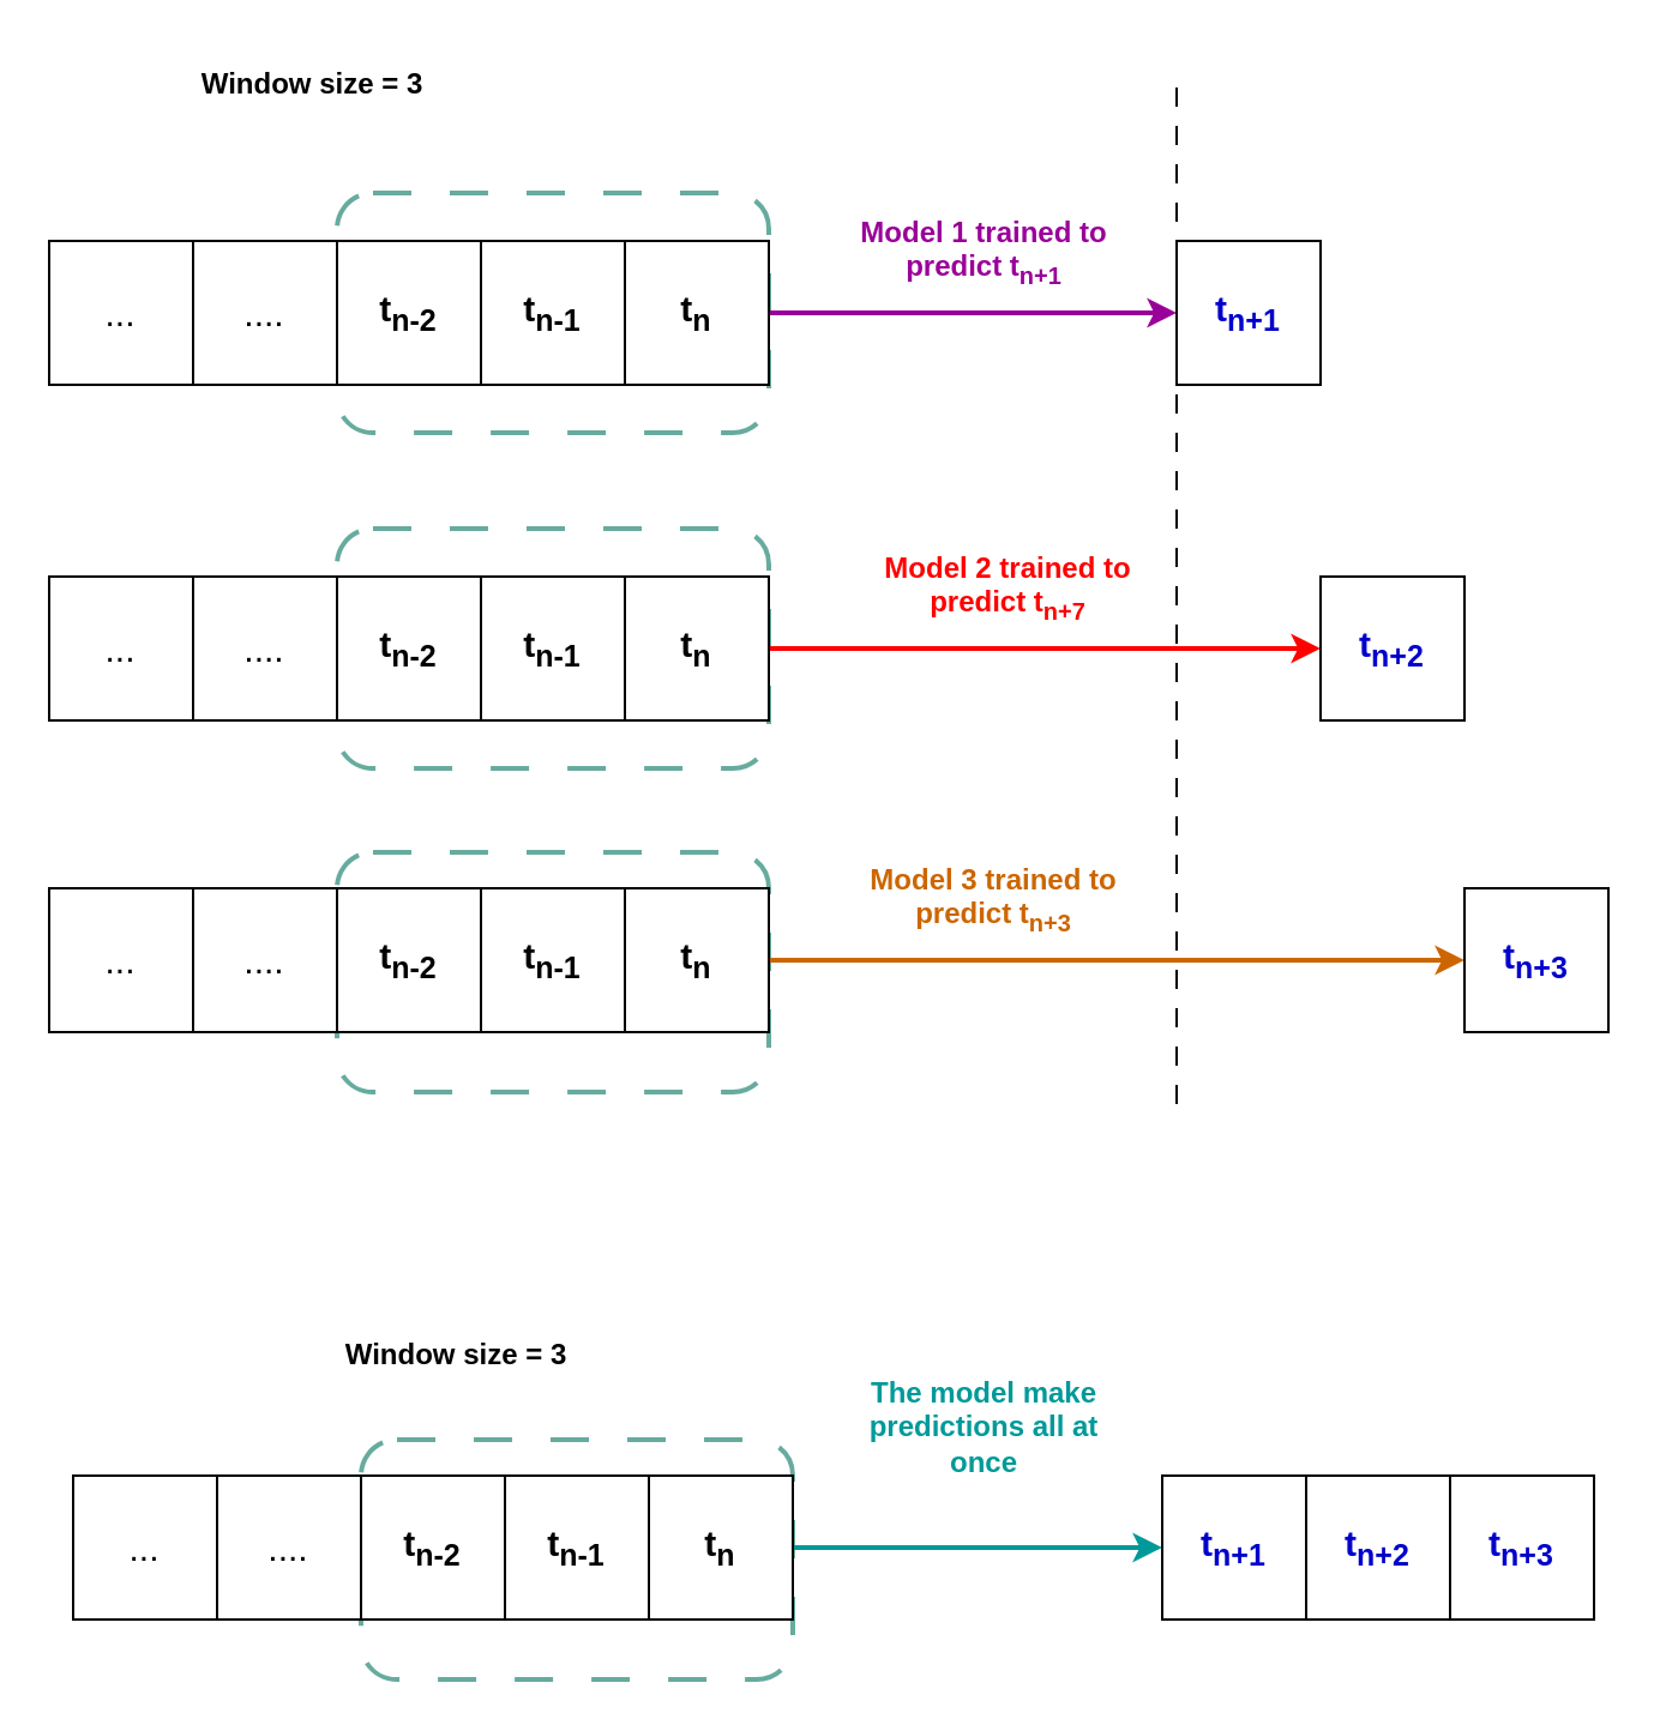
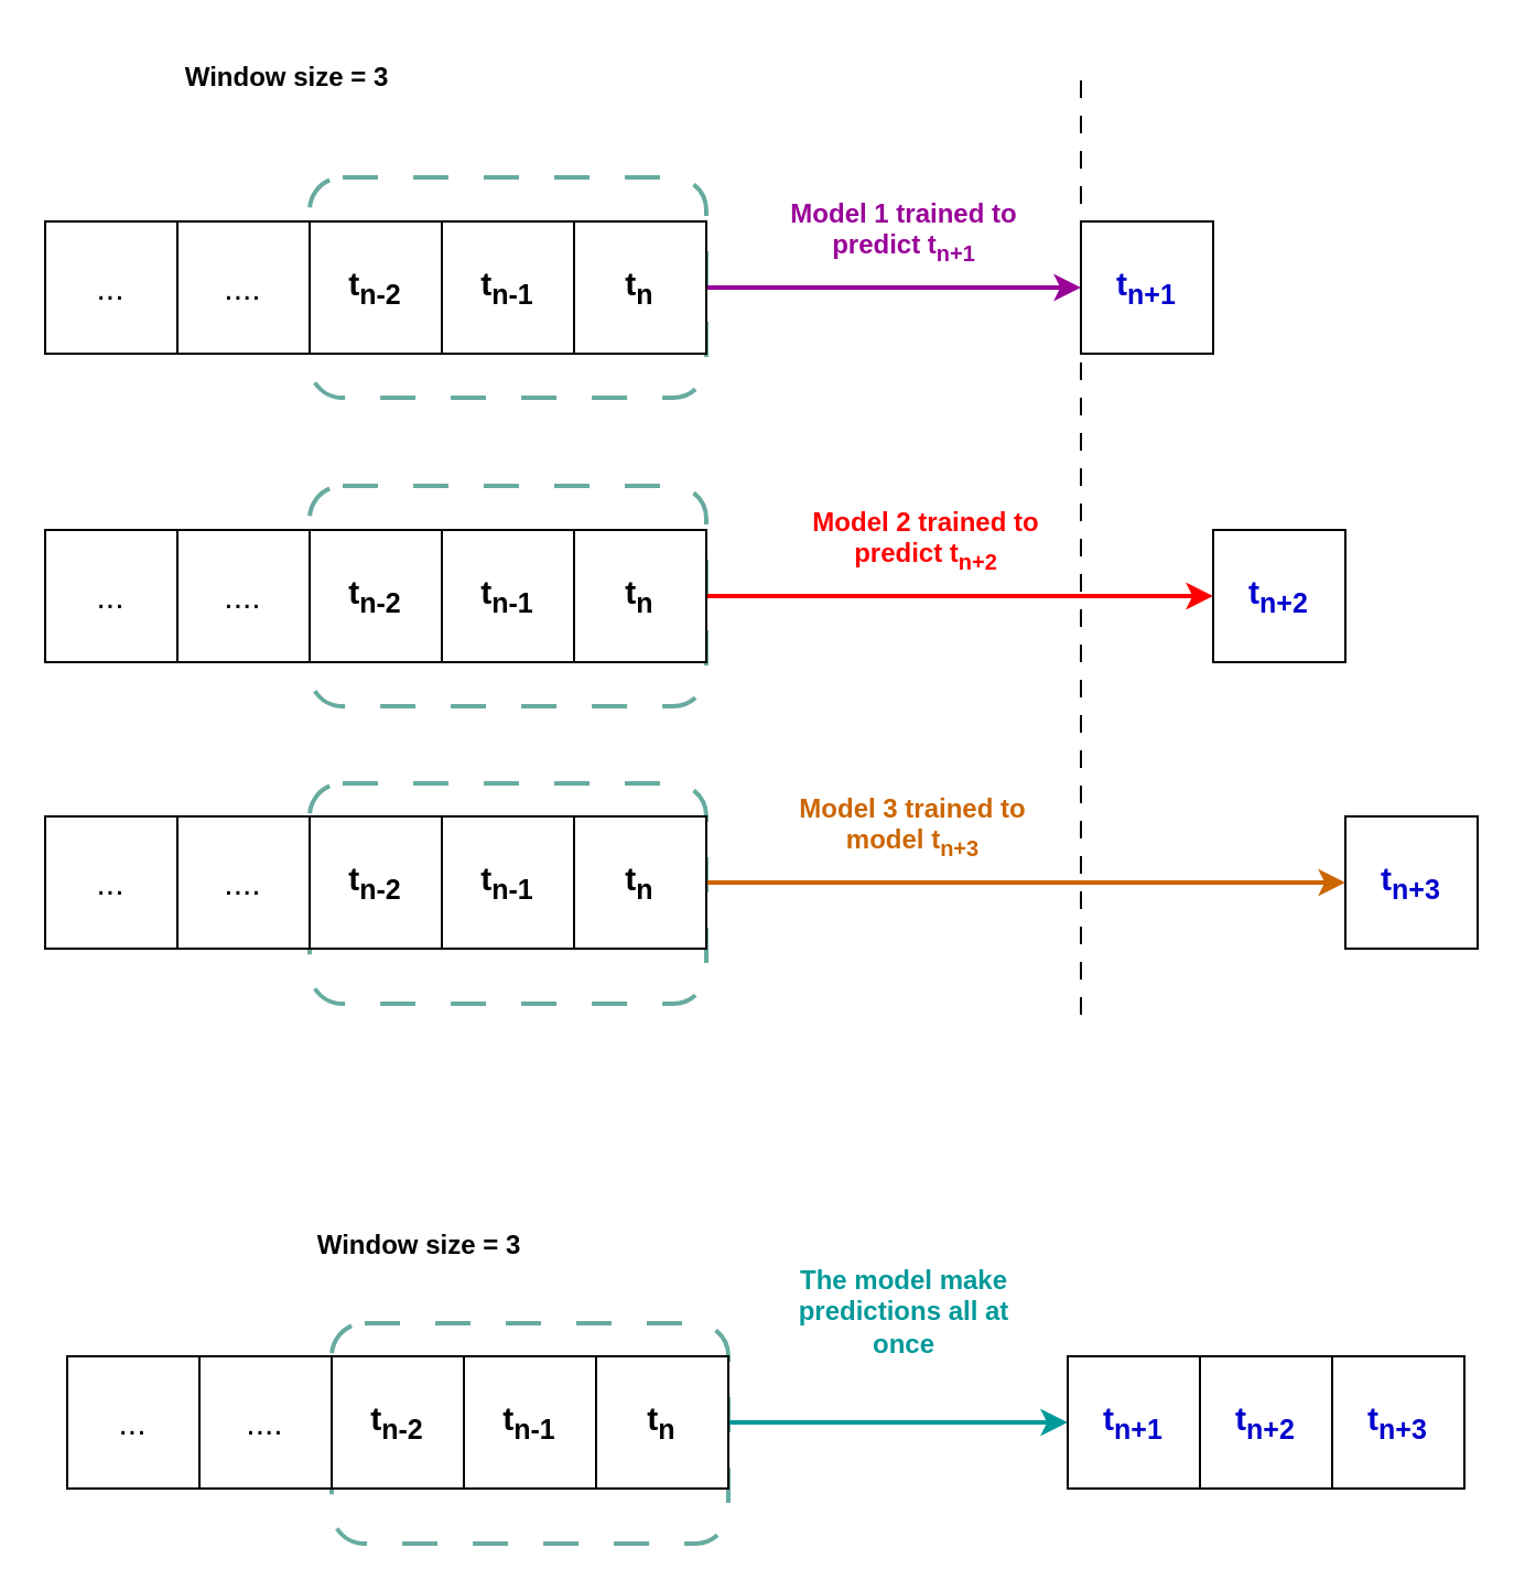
  <mxCell id="0" />
  <mxCell id="1" parent="0" />
  <mxCell id="2" value="" style="rounded=1;whiteSpace=wrap;html=1;dashed=1;dashPattern=8 8;strokeColor=#67AB9F;strokeWidth=2;" vertex="1" parent="1"><mxGeometry x="140" y="355" width="180" height="100" as="geometry" /></mxCell>
  <mxCell id="3" value="" style="rounded=1;whiteSpace=wrap;html=1;dashed=1;dashPattern=8 8;strokeColor=#67AB9F;strokeWidth=2;" vertex="1" parent="1"><mxGeometry x="140" y="220" width="180" height="100" as="geometry" /></mxCell>
  <mxCell id="4" value="" style="rounded=1;whiteSpace=wrap;html=1;dashed=1;dashPattern=8 8;strokeColor=#67AB9F;strokeWidth=2;" vertex="1" parent="1"><mxGeometry x="140" y="80" width="180" height="100" as="geometry" /></mxCell>
  <mxCell id="5" value="&lt;span style=&quot;font-size: 15px;&quot;&gt;...&lt;/span&gt;" style="whiteSpace=wrap;html=1;aspect=fixed;" vertex="1" parent="1"><mxGeometry x="20" y="100" width="60" height="60" as="geometry" /></mxCell>
  <mxCell id="6" value="&lt;span style=&quot;font-size: 15px;&quot;&gt;....&lt;/span&gt;" style="whiteSpace=wrap;html=1;aspect=fixed;" vertex="1" parent="1"><mxGeometry x="80" y="100" width="60" height="60" as="geometry" /></mxCell>
  <mxCell id="7" value="&lt;font style=&quot;font-size: 15px;&quot;&gt;&lt;b&gt;t&lt;sub style=&quot;&quot;&gt;n-2&lt;/sub&gt;&lt;/b&gt;&lt;/font&gt;" style="whiteSpace=wrap;html=1;aspect=fixed;" vertex="1" parent="1"><mxGeometry x="140" y="100" width="60" height="60" as="geometry" /></mxCell>
  <mxCell id="8" style="edgeStyle=orthogonalEdgeStyle;rounded=0;orthogonalLoop=1;jettySize=auto;html=1;entryX=0;entryY=0.5;entryDx=0;entryDy=0;strokeColor=#990099;strokeWidth=2;" edge="1" parent="1" source="9" target="11"><mxGeometry relative="1" as="geometry" /></mxCell>
  <mxCell id="9" value="&lt;font style=&quot;font-size: 15px;&quot;&gt;&lt;b&gt;t&lt;sub style=&quot;&quot;&gt;n&lt;/sub&gt;&lt;/b&gt;&lt;/font&gt;" style="whiteSpace=wrap;html=1;aspect=fixed;" vertex="1" parent="1"><mxGeometry x="260" y="100" width="60" height="60" as="geometry" /></mxCell>
  <mxCell id="10" value="&lt;font style=&quot;font-size: 15px;&quot;&gt;&lt;b&gt;t&lt;sub style=&quot;&quot;&gt;n-1&lt;/sub&gt;&lt;/b&gt;&lt;/font&gt;" style="whiteSpace=wrap;html=1;aspect=fixed;" vertex="1" parent="1"><mxGeometry x="200" y="100" width="60" height="60" as="geometry" /></mxCell>
  <mxCell id="11" value="&lt;font style=&quot;font-size: 15px; color: rgb(0, 0, 204);&quot;&gt;&lt;b style=&quot;&quot;&gt;t&lt;sub style=&quot;&quot;&gt;n+1&lt;/sub&gt;&lt;/b&gt;&lt;/font&gt;" style="whiteSpace=wrap;html=1;aspect=fixed;" vertex="1" parent="1"><mxGeometry x="490" y="100" width="60" height="60" as="geometry" /></mxCell>
  <mxCell id="12" value="&lt;font style=&quot;color: rgb(153, 0, 153);&quot;&gt;&lt;b style=&quot;&quot;&gt;Model 1 trained to&lt;/b&gt;&lt;/font&gt;&lt;div&gt;&lt;font style=&quot;color: rgb(153, 0, 153);&quot;&gt;&lt;b style=&quot;&quot;&gt;predict t&lt;sub style=&quot;&quot;&gt;n+1&lt;/sub&gt;&lt;/b&gt;&lt;/font&gt;&lt;/div&gt;" style="text;html=1;align=center;verticalAlign=middle;whiteSpace=wrap;rounded=0;" vertex="1" parent="1"><mxGeometry x="340" y="90" width="140" height="30" as="geometry" /></mxCell>
  <mxCell id="13" value="" style="endArrow=none;html=1;rounded=0;dashed=1;dashPattern=8 8;" edge="1" parent="1"><mxGeometry width="50" height="50" relative="1" as="geometry"><mxPoint x="490" y="460" as="sourcePoint" /><mxPoint x="490" y="30" as="targetPoint" /></mxGeometry></mxCell>
  <mxCell id="14" value="&lt;span style=&quot;font-size: 15px;&quot;&gt;...&lt;/span&gt;" style="whiteSpace=wrap;html=1;aspect=fixed;" vertex="1" parent="1"><mxGeometry x="20" y="240" width="60" height="60" as="geometry" /></mxCell>
  <mxCell id="15" value="&lt;span style=&quot;font-size: 15px;&quot;&gt;....&lt;/span&gt;" style="whiteSpace=wrap;html=1;aspect=fixed;" vertex="1" parent="1"><mxGeometry x="80" y="240" width="60" height="60" as="geometry" /></mxCell>
  <mxCell id="16" value="&lt;font style=&quot;font-size: 15px;&quot;&gt;&lt;b&gt;t&lt;sub style=&quot;&quot;&gt;n-2&lt;/sub&gt;&lt;/b&gt;&lt;/font&gt;" style="whiteSpace=wrap;html=1;aspect=fixed;" vertex="1" parent="1"><mxGeometry x="140" y="240" width="60" height="60" as="geometry" /></mxCell>
  <mxCell id="17" style="edgeStyle=orthogonalEdgeStyle;rounded=0;orthogonalLoop=1;jettySize=auto;html=1;entryX=0;entryY=0.5;entryDx=0;entryDy=0;strokeColor=#FF0000;strokeWidth=2;" edge="1" parent="1" source="18" target="26"><mxGeometry relative="1" as="geometry" /></mxCell>
  <mxCell id="18" value="&lt;font style=&quot;font-size: 15px;&quot;&gt;&lt;b&gt;t&lt;sub style=&quot;&quot;&gt;n&lt;/sub&gt;&lt;/b&gt;&lt;/font&gt;" style="whiteSpace=wrap;html=1;aspect=fixed;" vertex="1" parent="1"><mxGeometry x="260" y="240" width="60" height="60" as="geometry" /></mxCell>
  <mxCell id="19" value="&lt;font style=&quot;font-size: 15px;&quot;&gt;&lt;b&gt;t&lt;sub style=&quot;&quot;&gt;n-1&lt;/sub&gt;&lt;/b&gt;&lt;/font&gt;" style="whiteSpace=wrap;html=1;aspect=fixed;" vertex="1" parent="1"><mxGeometry x="200" y="240" width="60" height="60" as="geometry" /></mxCell>
  <mxCell id="20" value="&lt;span style=&quot;font-size: 15px;&quot;&gt;...&lt;/span&gt;" style="whiteSpace=wrap;html=1;aspect=fixed;" vertex="1" parent="1"><mxGeometry x="20" y="370" width="60" height="60" as="geometry" /></mxCell>
  <mxCell id="21" value="&lt;span style=&quot;font-size: 15px;&quot;&gt;....&lt;/span&gt;" style="whiteSpace=wrap;html=1;aspect=fixed;" vertex="1" parent="1"><mxGeometry x="80" y="370" width="60" height="60" as="geometry" /></mxCell>
  <mxCell id="22" value="&lt;font style=&quot;font-size: 15px;&quot;&gt;&lt;b&gt;t&lt;sub style=&quot;&quot;&gt;n-2&lt;/sub&gt;&lt;/b&gt;&lt;/font&gt;" style="whiteSpace=wrap;html=1;aspect=fixed;" vertex="1" parent="1"><mxGeometry x="140" y="370" width="60" height="60" as="geometry" /></mxCell>
  <mxCell id="23" style="edgeStyle=orthogonalEdgeStyle;rounded=0;orthogonalLoop=1;jettySize=auto;html=1;entryX=0;entryY=0.5;entryDx=0;entryDy=0;strokeColor=#CC6600;strokeWidth=2;" edge="1" parent="1" source="24" target="27"><mxGeometry relative="1" as="geometry" /></mxCell>
  <mxCell id="24" value="&lt;font style=&quot;font-size: 15px;&quot;&gt;&lt;b&gt;t&lt;sub style=&quot;&quot;&gt;n&lt;/sub&gt;&lt;/b&gt;&lt;/font&gt;" style="whiteSpace=wrap;html=1;aspect=fixed;" vertex="1" parent="1"><mxGeometry x="260" y="370" width="60" height="60" as="geometry" /></mxCell>
  <mxCell id="25" value="&lt;font style=&quot;font-size: 15px;&quot;&gt;&lt;b&gt;t&lt;sub style=&quot;&quot;&gt;n-1&lt;/sub&gt;&lt;/b&gt;&lt;/font&gt;" style="whiteSpace=wrap;html=1;aspect=fixed;" vertex="1" parent="1"><mxGeometry x="200" y="370" width="60" height="60" as="geometry" /></mxCell>
  <mxCell id="26" value="&lt;font style=&quot;font-size: 15px; color: rgb(0, 0, 204);&quot;&gt;&lt;b&gt;t&lt;sub style=&quot;&quot;&gt;n+2&lt;/sub&gt;&lt;/b&gt;&lt;/font&gt;" style="whiteSpace=wrap;html=1;aspect=fixed;" vertex="1" parent="1"><mxGeometry x="550" y="240" width="60" height="60" as="geometry" /></mxCell>
  <mxCell id="27" value="&lt;font style=&quot;font-size: 15px; color: rgb(0, 0, 204);&quot;&gt;&lt;b&gt;t&lt;sub style=&quot;&quot;&gt;n+3&lt;/sub&gt;&lt;/b&gt;&lt;/font&gt;" style="whiteSpace=wrap;html=1;aspect=fixed;" vertex="1" parent="1"><mxGeometry x="610" y="370" width="60" height="60" as="geometry" /></mxCell>
- <mxCell id="28" value="&lt;font style=&quot;color: rgb(255, 0, 0);&quot;&gt;&lt;b&gt;Model 2 trained to&lt;/b&gt;&lt;/font&gt;&lt;div&gt;&lt;font style=&quot;color: rgb(255, 0, 0);&quot;&gt;&lt;b&gt;predict t&lt;sub&gt;n+7&lt;/sub&gt;&lt;/b&gt;&lt;/font&gt;&lt;/div&gt;" style="text;html=1;align=center;verticalAlign=middle;whiteSpace=wrap;rounded=0;" vertex="1" parent="1"><mxGeometry x="350" y="230" width="140" height="30" as="geometry" /></mxCell>
- <mxCell id="29" value="&lt;font style=&quot;color: rgb(204, 102, 0);&quot;&gt;&lt;b&gt;Model 3 trained to&lt;/b&gt;&lt;/font&gt;&lt;div&gt;&lt;font style=&quot;color: rgb(204, 102, 0);&quot;&gt;&lt;b&gt;predict t&lt;sub&gt;n+3&lt;/sub&gt;&lt;/b&gt;&lt;/font&gt;&lt;/div&gt;" style="text;html=1;align=center;verticalAlign=middle;whiteSpace=wrap;rounded=0;" vertex="1" parent="1"><mxGeometry x="344" y="360" width="140" height="30" as="geometry" /></mxCell>
+ <mxCell id="28" value="&lt;font style=&quot;color: rgb(255, 0, 0);&quot;&gt;&lt;b&gt;Model 2 trained to&lt;/b&gt;&lt;/font&gt;&lt;div&gt;&lt;font style=&quot;color: rgb(255, 0, 0);&quot;&gt;&lt;b&gt;predict t&lt;sub&gt;n+2&lt;/sub&gt;&lt;/b&gt;&lt;/font&gt;&lt;/div&gt;" style="text;html=1;align=center;verticalAlign=middle;whiteSpace=wrap;rounded=0;" vertex="1" parent="1"><mxGeometry x="350" y="230" width="140" height="30" as="geometry" /></mxCell>
+ <mxCell id="29" value="&lt;font style=&quot;color: rgb(204, 102, 0);&quot;&gt;&lt;b&gt;Model 3 trained to&lt;/b&gt;&lt;/font&gt;&lt;div&gt;&lt;font style=&quot;color: rgb(204, 102, 0);&quot;&gt;&lt;b&gt;model t&lt;sub&gt;n+3&lt;/sub&gt;&lt;/b&gt;&lt;/font&gt;&lt;/div&gt;" style="text;html=1;align=center;verticalAlign=middle;whiteSpace=wrap;rounded=0;" vertex="1" parent="1"><mxGeometry x="344" y="360" width="140" height="30" as="geometry" /></mxCell>
  <mxCell id="30" value="&lt;b&gt;Window size = 3&lt;/b&gt;" style="text;html=1;align=center;verticalAlign=middle;whiteSpace=wrap;rounded=0;" vertex="1" parent="1"><mxGeometry x="70" y="20" width="120" height="30" as="geometry" /></mxCell>
  <mxCell id="31" value="" style="rounded=1;whiteSpace=wrap;html=1;dashed=1;dashPattern=8 8;strokeColor=#67AB9F;strokeWidth=2;" vertex="1" parent="1"><mxGeometry x="150" y="600" width="180" height="100" as="geometry" /></mxCell>
  <mxCell id="32" value="&lt;span style=&quot;font-size: 15px;&quot;&gt;...&lt;/span&gt;" style="whiteSpace=wrap;html=1;aspect=fixed;" vertex="1" parent="1"><mxGeometry x="30" y="615" width="60" height="60" as="geometry" /></mxCell>
  <mxCell id="33" value="&lt;span style=&quot;font-size: 15px;&quot;&gt;....&lt;/span&gt;" style="whiteSpace=wrap;html=1;aspect=fixed;" vertex="1" parent="1"><mxGeometry x="90" y="615" width="60" height="60" as="geometry" /></mxCell>
  <mxCell id="34" value="&lt;font style=&quot;font-size: 15px;&quot;&gt;&lt;b&gt;t&lt;sub style=&quot;&quot;&gt;n-2&lt;/sub&gt;&lt;/b&gt;&lt;/font&gt;" style="whiteSpace=wrap;html=1;aspect=fixed;" vertex="1" parent="1"><mxGeometry x="150" y="615" width="60" height="60" as="geometry" /></mxCell>
  <mxCell id="35" style="edgeStyle=orthogonalEdgeStyle;rounded=0;orthogonalLoop=1;jettySize=auto;html=1;entryX=0;entryY=0.5;entryDx=0;entryDy=0;strokeColor=#009999;strokeWidth=2;" edge="1" parent="1" source="36" target="38"><mxGeometry relative="1" as="geometry" /></mxCell>
  <mxCell id="36" value="&lt;font style=&quot;font-size: 15px;&quot;&gt;&lt;b&gt;t&lt;sub style=&quot;&quot;&gt;n&lt;/sub&gt;&lt;/b&gt;&lt;/font&gt;" style="whiteSpace=wrap;html=1;aspect=fixed;" vertex="1" parent="1"><mxGeometry x="270" y="615" width="60" height="60" as="geometry" /></mxCell>
  <mxCell id="37" value="&lt;font style=&quot;font-size: 15px;&quot;&gt;&lt;b&gt;t&lt;sub style=&quot;&quot;&gt;n-1&lt;/sub&gt;&lt;/b&gt;&lt;/font&gt;" style="whiteSpace=wrap;html=1;aspect=fixed;" vertex="1" parent="1"><mxGeometry x="210" y="615" width="60" height="60" as="geometry" /></mxCell>
  <mxCell id="38" value="&lt;font style=&quot;font-size: 15px; color: rgb(0, 0, 204);&quot;&gt;&lt;b style=&quot;&quot;&gt;t&lt;sub style=&quot;&quot;&gt;n+1&lt;/sub&gt;&lt;/b&gt;&lt;/font&gt;" style="whiteSpace=wrap;html=1;aspect=fixed;" vertex="1" parent="1"><mxGeometry x="484" y="615" width="60" height="60" as="geometry" /></mxCell>
  <mxCell id="39" value="&lt;font style=&quot;font-size: 15px; color: rgb(0, 0, 204);&quot;&gt;&lt;b style=&quot;&quot;&gt;t&lt;sub style=&quot;&quot;&gt;n+2&lt;/sub&gt;&lt;/b&gt;&lt;/font&gt;" style="whiteSpace=wrap;html=1;aspect=fixed;" vertex="1" parent="1"><mxGeometry x="544" y="615" width="60" height="60" as="geometry" /></mxCell>
  <mxCell id="40" value="&lt;font style=&quot;font-size: 15px; color: rgb(0, 0, 204);&quot;&gt;&lt;b style=&quot;&quot;&gt;t&lt;sub style=&quot;&quot;&gt;n+3&lt;/sub&gt;&lt;/b&gt;&lt;/font&gt;" style="whiteSpace=wrap;html=1;aspect=fixed;" vertex="1" parent="1"><mxGeometry x="604" y="615" width="60" height="60" as="geometry" /></mxCell>
  <mxCell id="41" value="&lt;font style=&quot;color: rgb(0, 153, 153);&quot;&gt;&lt;b&gt;The model make predictions all at once&lt;/b&gt;&lt;/font&gt;" style="text;html=1;align=center;verticalAlign=middle;whiteSpace=wrap;rounded=0;" vertex="1" parent="1"><mxGeometry x="350" y="575" width="120" height="40" as="geometry" /></mxCell>
  <mxCell id="42" value="&lt;b&gt;Window size = 3&lt;/b&gt;" style="text;html=1;align=center;verticalAlign=middle;whiteSpace=wrap;rounded=0;" vertex="1" parent="1"><mxGeometry x="130" y="550" width="120" height="30" as="geometry" /></mxCell>
